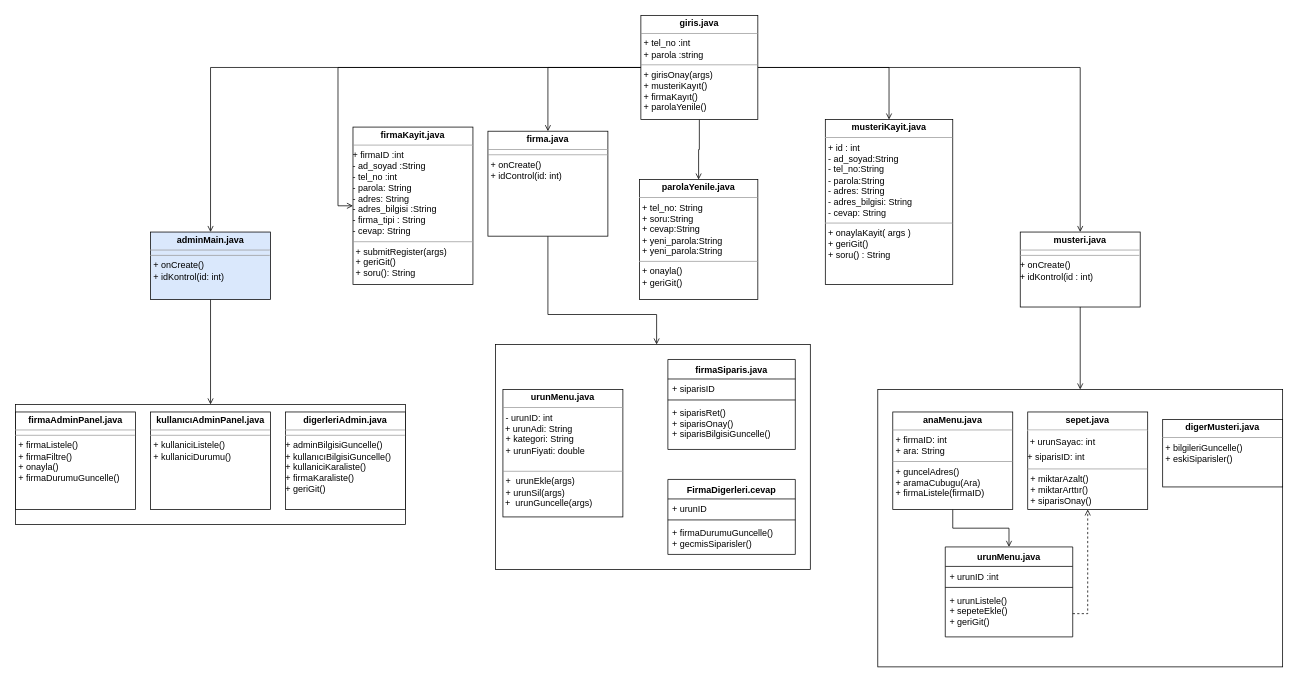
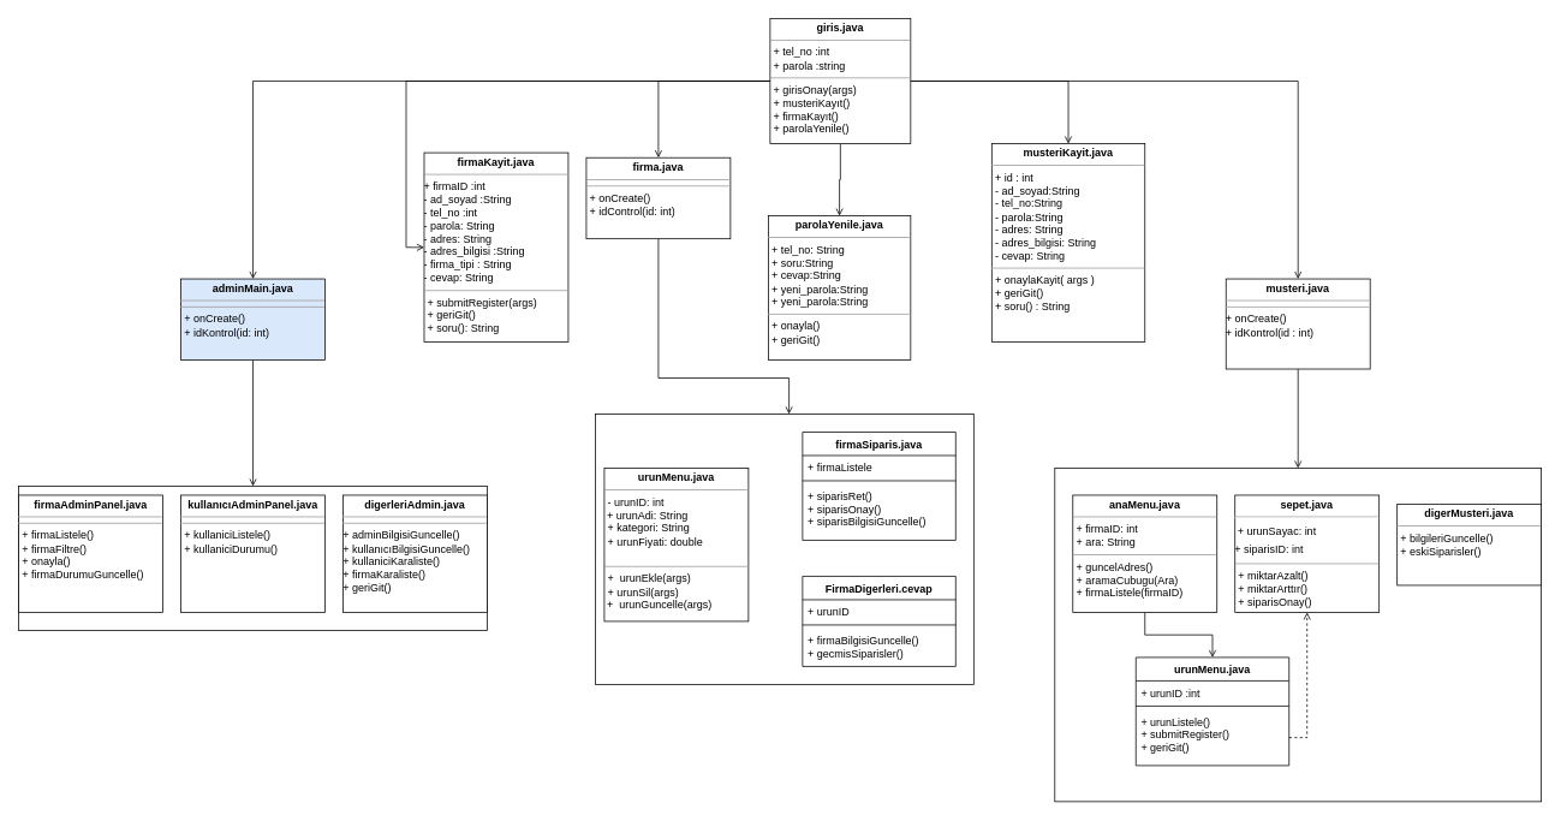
  <mxCell id="0" />
  <mxCell id="1" parent="0" />
  <mxCell id="2" style="edgeStyle=orthogonalEdgeStyle;rounded=0;orthogonalLoop=1;jettySize=auto;html=1;entryX=0;entryY=0.5;entryDx=0;entryDy=0;endArrow=open;endFill=0;" edge="1" parent="1" source="8" target="11"><mxGeometry relative="1" as="geometry" /></mxCell>
  <mxCell id="3" style="edgeStyle=orthogonalEdgeStyle;rounded=0;orthogonalLoop=1;jettySize=auto;html=1;endArrow=open;endFill=0;entryX=0.5;entryY=0;entryDx=0;entryDy=0;" edge="1" parent="1" source="8" target="14"><mxGeometry relative="1" as="geometry"><mxPoint x="1360" y="-201" as="targetPoint" /></mxGeometry></mxCell>
  <mxCell id="4" style="edgeStyle=orthogonalEdgeStyle;rounded=0;orthogonalLoop=1;jettySize=auto;html=1;entryX=0.5;entryY=0;entryDx=0;entryDy=0;endArrow=open;endFill=0;" edge="1" parent="1" source="8" target="13"><mxGeometry relative="1" as="geometry" /></mxCell>
  <mxCell id="5" style="edgeStyle=orthogonalEdgeStyle;rounded=0;orthogonalLoop=1;jettySize=auto;html=1;entryX=0.5;entryY=0;entryDx=0;entryDy=0;endArrow=open;endFill=0;" edge="1" parent="1" source="8" target="10"><mxGeometry relative="1" as="geometry" /></mxCell>
  <mxCell id="6" style="edgeStyle=orthogonalEdgeStyle;rounded=0;orthogonalLoop=1;jettySize=auto;html=1;endArrow=open;endFill=0;" edge="1" parent="1" source="8" target="16"><mxGeometry relative="1" as="geometry" /></mxCell>
  <mxCell id="7" style="edgeStyle=orthogonalEdgeStyle;rounded=0;orthogonalLoop=1;jettySize=auto;html=1;entryX=0.5;entryY=0;entryDx=0;entryDy=0;endArrow=open;endFill=0;" edge="1" parent="1" source="8" target="28"><mxGeometry relative="1" as="geometry"><mxPoint x="932" y="259" as="targetPoint" /></mxGeometry></mxCell>
  <mxCell id="8" value="&lt;p style=&quot;margin: 0px ; margin-top: 4px ; text-align: center&quot;&gt;&lt;b&gt;giris.java&lt;/b&gt;&lt;/p&gt;&lt;hr size=&quot;1&quot;&gt;&lt;p style=&quot;margin: 0px ; margin-left: 4px&quot;&gt;+ tel_no :int&lt;/p&gt;&lt;p style=&quot;margin: 0px ; margin-left: 4px&quot;&gt;&lt;span&gt;+ parola :string&lt;/span&gt;&lt;/p&gt;&lt;hr size=&quot;1&quot;&gt;&lt;p style=&quot;margin: 0px ; margin-left: 4px&quot;&gt;+ girisOnay(args)&lt;/p&gt;&lt;p style=&quot;margin: 0px ; margin-left: 4px&quot;&gt;+ musteriKayıt()&lt;/p&gt;&lt;p style=&quot;margin: 0px ; margin-left: 4px&quot;&gt;+ firmaKayıt()&lt;/p&gt;&lt;p style=&quot;margin: 0px ; margin-left: 4px&quot;&gt;+ parolaYenile()&lt;br&gt;&lt;/p&gt;&lt;p style=&quot;margin: 0px ; margin-left: 4px&quot;&gt;&lt;br&gt;&lt;/p&gt;" style="verticalAlign=top;align=left;overflow=fill;fontSize=12;fontFamily=Helvetica;html=1;" vertex="1" parent="1"><mxGeometry x="854" y="20" width="156" height="139" as="geometry" /></mxCell>
  <mxCell id="9" style="edgeStyle=orthogonalEdgeStyle;rounded=0;orthogonalLoop=1;jettySize=auto;html=1;endArrow=open;endFill=0;" edge="1" parent="1" source="10" target="21"><mxGeometry relative="1" as="geometry"><Array as="points"><mxPoint x="730" y="419" /><mxPoint x="875" y="419" /></Array></mxGeometry></mxCell>
- <mxCell id="10" value="&lt;p style=&quot;margin: 0px ; margin-top: 4px ; text-align: center&quot;&gt;&lt;b&gt;firma.java&lt;/b&gt;&lt;/p&gt;&lt;hr size=&quot;1&quot;&gt;&lt;hr size=&quot;1&quot;&gt;&lt;p style=&quot;margin: 0px ; margin-left: 4px&quot;&gt;+ onCreate()&lt;/p&gt;&lt;p style=&quot;margin: 0px ; margin-left: 4px&quot;&gt;+ idControl(id: int)&lt;br&gt;&lt;/p&gt;" style="verticalAlign=top;align=left;overflow=fill;fontSize=12;fontFamily=Helvetica;html=1;" vertex="1" parent="1"><mxGeometry x="650" y="174.5" width="160" height="140" as="geometry" /></mxCell>
+ <mxCell id="10" value="&lt;p style=&quot;margin: 0px ; margin-top: 4px ; text-align: center&quot;&gt;&lt;b&gt;firma.java&lt;/b&gt;&lt;/p&gt;&lt;hr size=&quot;1&quot;&gt;&lt;hr size=&quot;1&quot;&gt;&lt;p style=&quot;margin: 0px ; margin-left: 4px&quot;&gt;+ onCreate()&lt;/p&gt;&lt;p style=&quot;margin: 0px ; margin-left: 4px&quot;&gt;+ idControl(id: int)&lt;br&gt;&lt;/p&gt;" style="verticalAlign=top;align=left;overflow=fill;fontSize=12;fontFamily=Helvetica;html=1;" vertex="1" parent="1"><mxGeometry x="650" y="174.5" width="160" height="90" as="geometry" /></mxCell>
  <mxCell id="11" value="&lt;p style=&quot;margin: 0px ; margin-top: 4px ; text-align: center&quot;&gt;&lt;b&gt;firmaKayit.java&lt;/b&gt;&lt;br&gt;&lt;/p&gt;&lt;hr size=&quot;1&quot;&gt;+ firmaID :int&lt;br&gt;- ad_soyad :String&lt;br&gt;- tel_no :int&lt;br&gt;- parola: String&lt;br&gt;- adres: String&lt;br&gt;- adres_bilgisi :String&lt;br&gt;&lt;div&gt;- firma_tipi : String&lt;/div&gt;&lt;div&gt;- cevap: String&lt;br&gt;&lt;/div&gt;&lt;hr size=&quot;1&quot;&gt;&lt;p style=&quot;margin: 0px ; margin-left: 4px&quot;&gt;+ submitRegister(args)&lt;/p&gt;&lt;p style=&quot;margin: 0px ; margin-left: 4px&quot;&gt;+ geriGit()&lt;/p&gt;&lt;p style=&quot;margin: 0px ; margin-left: 4px&quot;&gt;+ soru(): String&lt;br&gt;&lt;/p&gt;" style="verticalAlign=top;align=left;overflow=fill;fontSize=12;fontFamily=Helvetica;html=1;" vertex="1" parent="1"><mxGeometry x="470" y="169" width="160" height="210" as="geometry" /></mxCell>
  <mxCell id="12" style="edgeStyle=orthogonalEdgeStyle;rounded=0;orthogonalLoop=1;jettySize=auto;html=1;entryX=0.5;entryY=0;entryDx=0;entryDy=0;endArrow=open;endFill=0;" edge="1" parent="1" source="13" target="23"><mxGeometry relative="1" as="geometry"><Array as="points"><mxPoint x="1440" y="379" /><mxPoint x="1440" y="379" /></Array></mxGeometry></mxCell>
  <mxCell id="13" value="&lt;p style=&quot;margin: 0px ; margin-top: 4px ; text-align: center&quot;&gt;&lt;b&gt;musteri.java&lt;/b&gt;&lt;br&gt;&lt;/p&gt;&lt;hr size=&quot;1&quot;&gt;&lt;hr size=&quot;1&quot;&gt;&lt;div&gt;+ onCreate()&lt;br&gt;&lt;/div&gt;&lt;div&gt;+ idKontrol(id : int)&lt;br&gt;&lt;/div&gt;" style="verticalAlign=top;align=left;overflow=fill;fontSize=12;fontFamily=Helvetica;html=1;" vertex="1" parent="1"><mxGeometry x="1360" y="309" width="160" height="100" as="geometry" /></mxCell>
  <mxCell id="14" value="&lt;p style=&quot;margin: 0px ; margin-top: 4px ; text-align: center&quot;&gt;&lt;b&gt;musteriKayit.java&lt;/b&gt;&lt;br&gt;&lt;/p&gt;&lt;hr size=&quot;1&quot;&gt;&lt;p style=&quot;margin: 0px ; margin-left: 4px&quot;&gt;+ id : int&lt;br&gt;- ad_soyad:String&lt;br&gt;- tel_no:String&lt;br&gt;- parola:String &lt;br&gt;- adres: String&lt;br&gt;- a&lt;span&gt;dres_bilgisi: String&lt;/span&gt;&lt;/p&gt;&lt;p style=&quot;margin: 0px ; margin-left: 4px&quot;&gt;- &lt;span&gt;cevap: String&lt;/span&gt;&lt;/p&gt;&lt;hr size=&quot;1&quot;&gt;&lt;p style=&quot;margin: 0px ; margin-left: 4px&quot;&gt;+ onaylaKayit( args )&lt;br&gt;+ geriGit()&lt;/p&gt;&lt;p style=&quot;margin: 0px ; margin-left: 4px&quot;&gt;+ soru() : String&lt;br&gt;&lt;/p&gt;&lt;p style=&quot;margin: 0px ; margin-left: 4px&quot;&gt;&lt;br&gt;&lt;/p&gt;" style="verticalAlign=top;align=left;overflow=fill;fontSize=12;fontFamily=Helvetica;html=1;" vertex="1" parent="1"><mxGeometry x="1100" y="159" width="170" height="220" as="geometry" /></mxCell>
  <mxCell id="15" style="edgeStyle=orthogonalEdgeStyle;rounded=0;orthogonalLoop=1;jettySize=auto;html=1;endArrow=open;endFill=0;entryX=0.5;entryY=0;entryDx=0;entryDy=0;" edge="1" parent="1" source="16" target="17"><mxGeometry relative="1" as="geometry"><mxPoint x="490" y="449" as="targetPoint" /></mxGeometry></mxCell>
  <mxCell id="16" value="&lt;p style=&quot;margin: 0px ; margin-top: 4px ; text-align: center&quot;&gt;&lt;b&gt;adminMain.java&lt;/b&gt;&lt;/p&gt;&lt;hr size=&quot;1&quot;&gt;&lt;hr size=&quot;1&quot;&gt;&lt;p style=&quot;margin: 0px ; margin-left: 4px&quot;&gt;+ onCreate()&lt;/p&gt;&lt;p style=&quot;margin: 0px ; margin-left: 4px&quot;&gt;+ idKontrol(id: int)&lt;br&gt;&lt;/p&gt;" style="verticalAlign=top;align=left;overflow=fill;fontSize=12;fontFamily=Helvetica;html=1;fillColor=#dae8fc;" vertex="1" parent="1"><mxGeometry x="200" y="309" width="160" height="90" as="geometry" /></mxCell>
  <mxCell id="17" value="" style="rounded=0;whiteSpace=wrap;html=1;fontStyle=4" vertex="1" parent="1"><mxGeometry x="20" y="539" width="520" height="160" as="geometry" /></mxCell>
  <mxCell id="18" value="&lt;p style=&quot;margin: 0px ; margin-top: 4px ; text-align: center&quot;&gt;&lt;b&gt;firmaAdminPanel.java&lt;/b&gt;&lt;/p&gt;&lt;hr size=&quot;1&quot;&gt;&lt;hr size=&quot;1&quot;&gt;&lt;p style=&quot;margin: 0px ; margin-left: 4px&quot;&gt;+ firmaListele()&lt;/p&gt;&lt;p style=&quot;margin: 0px ; margin-left: 4px&quot;&gt;+ firmaFiltre()&lt;/p&gt;&lt;p style=&quot;margin: 0px ; margin-left: 4px&quot;&gt;+ onayla()&lt;/p&gt;&lt;p style=&quot;margin: 0px ; margin-left: 4px&quot;&gt;+ firmaDurumuGuncelle()&lt;br&gt;&lt;/p&gt;&lt;p style=&quot;margin: 0px ; margin-left: 4px&quot;&gt;&lt;br&gt;&lt;/p&gt;&lt;p style=&quot;margin: 0px ; margin-left: 4px&quot;&gt;&lt;br&gt;&lt;/p&gt;" style="verticalAlign=top;align=left;overflow=fill;fontSize=12;fontFamily=Helvetica;html=1;" vertex="1" parent="1"><mxGeometry x="20" y="549" width="160" height="130" as="geometry" /></mxCell>
  <mxCell id="19" value="&lt;p style=&quot;margin: 0px ; margin-top: 4px ; text-align: center&quot;&gt;&lt;b&gt;kullanıcıAdminPanel.java&lt;/b&gt;&lt;/p&gt;&lt;hr size=&quot;1&quot;&gt;&lt;hr size=&quot;1&quot;&gt;&lt;p style=&quot;margin: 0px ; margin-left: 4px&quot;&gt;+ kullaniciListele()&lt;/p&gt;&lt;p style=&quot;margin: 0px ; margin-left: 4px&quot;&gt;+ kullaniciDurumu()&lt;/p&gt;" style="verticalAlign=top;align=left;overflow=fill;fontSize=12;fontFamily=Helvetica;html=1;" vertex="1" parent="1"><mxGeometry x="200" y="549" width="160" height="130" as="geometry" /></mxCell>
  <mxCell id="20" value="&lt;p style=&quot;margin: 0px ; margin-top: 4px ; text-align: center&quot;&gt;&lt;b&gt;digerleriAdmin.java&lt;/b&gt;&lt;br&gt;&lt;/p&gt;&lt;hr size=&quot;1&quot;&gt;&lt;hr size=&quot;1&quot;&gt;&lt;div&gt;+ adminBilgisiGuncelle()&lt;/div&gt;&lt;div&gt;+ kullanıcıBilgisiGuncelle()&lt;/div&gt;&lt;div&gt;+ kullaniciKaraliste()&lt;/div&gt;&lt;div&gt;+ firmaKaraliste()&lt;/div&gt;&lt;div&gt;+ geriGit()&lt;br&gt;&lt;/div&gt;" style="verticalAlign=top;align=left;overflow=fill;fontSize=12;fontFamily=Helvetica;html=1;" vertex="1" parent="1"><mxGeometry x="380" y="549" width="160" height="130" as="geometry" /></mxCell>
  <mxCell id="21" value="" style="rounded=0;whiteSpace=wrap;html=1;" vertex="1" parent="1"><mxGeometry x="660" y="459" width="420" height="300" as="geometry" /></mxCell>
  <mxCell id="22" value="&lt;p style=&quot;margin: 0px ; margin-top: 4px ; text-align: center&quot;&gt;&lt;b&gt;urunMenu.java&lt;/b&gt;&lt;/p&gt;&lt;hr size=&quot;1&quot;&gt;&lt;p style=&quot;margin: 0px ; margin-left: 4px&quot;&gt;- urunID: int&lt;/p&gt;&amp;nbsp;+ urunAdi: String&lt;p style=&quot;margin: 0px ; margin-left: 4px&quot;&gt;+ kategori: String&lt;/p&gt;&lt;p style=&quot;margin: 0px ; margin-left: 4px&quot;&gt;+ urunFiyati: double&lt;/p&gt;&lt;p style=&quot;margin: 0px ; margin-left: 4px&quot;&gt;&amp;nbsp;&lt;/p&gt;&lt;hr size=&quot;1&quot;&gt;&lt;p style=&quot;margin: 0px ; margin-left: 4px&quot;&gt;+&amp;nbsp; urunEkle(args)&lt;/p&gt;&lt;p style=&quot;margin: 0px ; margin-left: 4px&quot;&gt;+ urunSil(args)&lt;br&gt;&lt;/p&gt;&amp;nbsp;+&amp;nbsp; urunGuncelle(args)&amp;nbsp; &amp;nbsp;" style="verticalAlign=top;align=left;overflow=fill;fontSize=12;fontFamily=Helvetica;html=1;" vertex="1" parent="1"><mxGeometry x="670" y="519" width="160" height="170" as="geometry" /></mxCell>
  <mxCell id="23" value="" style="rounded=0;whiteSpace=wrap;html=1;" vertex="1" parent="1"><mxGeometry x="1170" y="519" width="540" height="370" as="geometry" /></mxCell>
  <mxCell id="24" style="edgeStyle=orthogonalEdgeStyle;rounded=0;orthogonalLoop=1;jettySize=auto;html=1;entryX=0.5;entryY=0;entryDx=0;entryDy=0;endArrow=open;endFill=0;" edge="1" parent="1" source="25" target="29"><mxGeometry relative="1" as="geometry" /></mxCell>
  <mxCell id="25" value="&lt;p style=&quot;margin: 0px ; margin-top: 4px ; text-align: center&quot;&gt;&lt;b&gt;anaMenu.java&lt;/b&gt;&lt;/p&gt;&lt;hr size=&quot;1&quot;&gt;&lt;p style=&quot;margin: 0px ; margin-left: 4px&quot;&gt;+ firmaID: int&lt;br&gt;&lt;/p&gt;&lt;p style=&quot;margin: 0px ; margin-left: 4px&quot;&gt;+ ara: String&lt;br&gt;&lt;/p&gt;&lt;hr size=&quot;1&quot;&gt;&lt;p style=&quot;margin: 0px ; margin-left: 4px&quot;&gt;+ guncelAdres()&lt;/p&gt;&lt;p style=&quot;margin: 0px ; margin-left: 4px&quot;&gt;+ aramaCubugu(Ara) &lt;br&gt;&lt;/p&gt;&lt;p style=&quot;margin: 0px ; margin-left: 4px&quot;&gt;+ firmaListele(firmaID)&lt;/p&gt;&lt;br&gt;&lt;p style=&quot;margin: 0px ; margin-left: 4px&quot;&gt;&lt;br&gt;&lt;/p&gt;&lt;p style=&quot;margin: 0px ; margin-left: 4px&quot;&gt;&lt;br&gt;&lt;/p&gt;" style="verticalAlign=top;align=left;overflow=fill;fontSize=12;fontFamily=Helvetica;html=1;" vertex="1" parent="1"><mxGeometry x="1190" y="549" width="160" height="130" as="geometry" /></mxCell>
  <mxCell id="26" value="&lt;p style=&quot;margin: 0px ; margin-top: 4px ; text-align: center&quot;&gt;&lt;b&gt;sepet.java&lt;/b&gt;&lt;/p&gt;&lt;hr&gt;&lt;p style=&quot;margin: 4px 0px 0px&quot; align=&quot;left&quot;&gt;&lt;span style=&quot;line-height: 140%&quot;&gt;&amp;nbsp;+ urunSayac: int&lt;br&gt;&lt;/span&gt;&lt;/p&gt;&lt;p style=&quot;margin: 4px 0px 0px&quot; align=&quot;left&quot;&gt;&lt;span style=&quot;line-height: 140%&quot;&gt;+ siparisID: int&lt;br&gt;&lt;/span&gt;&lt;/p&gt;&lt;hr size=&quot;1&quot;&gt;&lt;p style=&quot;margin: 0px ; margin-left: 4px&quot;&gt;+ miktarAzalt()&lt;/p&gt;&lt;p style=&quot;margin: 0px ; margin-left: 4px&quot;&gt;+ miktarArttır()&lt;br&gt;&lt;/p&gt;&lt;p style=&quot;margin: 0px ; margin-left: 4px&quot;&gt;+ siparisOnay()&lt;br&gt;&lt;/p&gt;" style="verticalAlign=top;align=left;overflow=fill;fontSize=12;fontFamily=Helvetica;html=1;" vertex="1" parent="1"><mxGeometry x="1370" y="549" width="160" height="130" as="geometry" /></mxCell>
  <mxCell id="27" value="&lt;p style=&quot;margin: 0px ; margin-top: 4px ; text-align: center&quot;&gt;&lt;b&gt;digerMusteri.java&lt;/b&gt;&lt;/p&gt;&lt;hr size=&quot;1&quot;&gt;&lt;p style=&quot;margin: 0px ; margin-left: 4px&quot;&gt;+ bilgileriGuncelle()&lt;/p&gt;&lt;p style=&quot;margin: 0px ; margin-left: 4px&quot;&gt;+ eskiSiparisler&lt;span&gt;()&lt;/span&gt;&lt;/p&gt;" style="verticalAlign=top;align=left;overflow=fill;fontSize=12;fontFamily=Helvetica;html=1;" vertex="1" parent="1"><mxGeometry x="1550" y="559" width="160" height="90" as="geometry" /></mxCell>
  <mxCell id="28" value="&lt;p style=&quot;margin: 0px ; margin-top: 4px ; text-align: center&quot;&gt;&lt;b&gt;parolaYenile.java&lt;/b&gt;&lt;/p&gt;&lt;hr size=&quot;1&quot;&gt;&lt;p style=&quot;margin: 0px ; margin-left: 4px&quot;&gt;+ tel_no: String&lt;/p&gt;&lt;p style=&quot;margin: 0px ; margin-left: 4px&quot;&gt;+ soru:String&lt;/p&gt;&lt;p style=&quot;margin: 0px ; margin-left: 4px&quot;&gt;+ cevap:String&lt;/p&gt;&lt;p style=&quot;margin: 0px ; margin-left: 4px&quot;&gt;+ yeni_parola:String&lt;/p&gt;&lt;p style=&quot;margin: 0px ; margin-left: 4px&quot;&gt;+ yeni_parola:String&lt;br&gt;&lt;/p&gt;&lt;hr size=&quot;1&quot;&gt;&lt;p style=&quot;margin: 0px ; margin-left: 4px&quot;&gt;+ onayla()&lt;/p&gt;&lt;p style=&quot;margin: 0px ; margin-left: 4px&quot;&gt;+ geriGit()&lt;br&gt;&lt;/p&gt;&lt;p style=&quot;margin: 0px ; margin-left: 4px&quot;&gt;&lt;br&gt;&lt;/p&gt;" style="verticalAlign=top;align=left;overflow=fill;fontSize=12;fontFamily=Helvetica;html=1;" vertex="1" parent="1"><mxGeometry x="852" y="239" width="158" height="160" as="geometry" /></mxCell>
  <mxCell id="29" value="urunMenu.java" style="swimlane;fontStyle=1;align=center;verticalAlign=top;childLayout=stackLayout;horizontal=1;startSize=26;horizontalStack=0;resizeParent=1;resizeParentMax=0;resizeLast=0;collapsible=1;marginBottom=0;" vertex="1" parent="1"><mxGeometry x="1260" y="729" width="170" height="120" as="geometry" /></mxCell>
  <mxCell id="30" value="+ urunID :int" style="text;strokeColor=none;fillColor=none;align=left;verticalAlign=top;spacingLeft=4;spacingRight=4;overflow=hidden;rotatable=0;points=[[0,0.5],[1,0.5]];portConstraint=eastwest;" vertex="1" parent="29"><mxGeometry y="26" width="170" height="24" as="geometry" /></mxCell>
  <mxCell id="31" value="" style="line;strokeWidth=1;fillColor=none;align=left;verticalAlign=middle;spacingTop=-1;spacingLeft=3;spacingRight=3;rotatable=0;labelPosition=right;points=[];portConstraint=eastwest;" vertex="1" parent="29"><mxGeometry y="50" width="170" height="8" as="geometry" /></mxCell>
- <mxCell id="32" value="+ urunListele()&#10;+ sepeteEkle()&#10;+ geriGit()&#10;" style="text;strokeColor=none;fillColor=none;align=left;verticalAlign=top;spacingLeft=4;spacingRight=4;overflow=hidden;rotatable=0;points=[[0,0.5],[1,0.5]];portConstraint=eastwest;dashed=1;" vertex="1" parent="29"><mxGeometry y="58" width="170" height="62" as="geometry" /></mxCell>
+ <mxCell id="32" value="+ urunListele()&#10;+ submitRegister()&#10;+ geriGit()&#10;" style="text;strokeColor=none;fillColor=none;align=left;verticalAlign=top;spacingLeft=4;spacingRight=4;overflow=hidden;rotatable=0;points=[[0,0.5],[1,0.5]];portConstraint=eastwest;dashed=1;" vertex="1" parent="29"><mxGeometry y="58" width="170" height="62" as="geometry" /></mxCell>
  <mxCell id="33" style="edgeStyle=orthogonalEdgeStyle;rounded=0;orthogonalLoop=1;jettySize=auto;html=1;endArrow=open;endFill=0;dashed=1;" edge="1" parent="1" source="32" target="26"><mxGeometry relative="1" as="geometry" /></mxCell>
  <mxCell id="34" value="FirmaDigerleri.cevap" style="swimlane;fontStyle=1;align=center;verticalAlign=top;childLayout=stackLayout;horizontal=1;startSize=26;horizontalStack=0;resizeParent=1;resizeParentMax=0;resizeLast=0;collapsible=1;marginBottom=0;" vertex="1" parent="1"><mxGeometry x="890" y="639" width="170" height="100" as="geometry" /></mxCell>
  <mxCell id="35" value="+ urunID" style="text;strokeColor=none;fillColor=none;align=left;verticalAlign=top;spacingLeft=4;spacingRight=4;overflow=hidden;rotatable=0;points=[[0,0.5],[1,0.5]];portConstraint=eastwest;" vertex="1" parent="34"><mxGeometry y="26" width="170" height="24" as="geometry" /></mxCell>
  <mxCell id="36" value="" style="line;strokeWidth=1;fillColor=none;align=left;verticalAlign=middle;spacingTop=-1;spacingLeft=3;spacingRight=3;rotatable=0;labelPosition=right;points=[];portConstraint=eastwest;" vertex="1" parent="34"><mxGeometry y="50" width="170" height="8" as="geometry" /></mxCell>
- <mxCell id="37" value="+ firmaDurumuGuncelle()&#10;+ gecmisSiparisler()&#10;" style="text;strokeColor=none;fillColor=none;align=left;verticalAlign=top;spacingLeft=4;spacingRight=4;overflow=hidden;rotatable=0;points=[[0,0.5],[1,0.5]];portConstraint=eastwest;dashed=1;" vertex="1" parent="34"><mxGeometry y="58" width="170" height="42" as="geometry" /></mxCell>
+ <mxCell id="37" value="+ firmaBilgisiGuncelle()&#10;+ gecmisSiparisler()&#10;" style="text;strokeColor=none;fillColor=none;align=left;verticalAlign=top;spacingLeft=4;spacingRight=4;overflow=hidden;rotatable=0;points=[[0,0.5],[1,0.5]];portConstraint=eastwest;dashed=1;" vertex="1" parent="34"><mxGeometry y="58" width="170" height="42" as="geometry" /></mxCell>
  <mxCell id="38" value="firmaSiparis.java" style="swimlane;fontStyle=1;align=center;verticalAlign=top;childLayout=stackLayout;horizontal=1;startSize=26;horizontalStack=0;resizeParent=1;resizeParentMax=0;resizeLast=0;collapsible=1;marginBottom=0;" vertex="1" parent="1"><mxGeometry x="890" y="479" width="170" height="120" as="geometry" /></mxCell>
- <mxCell id="39" value="+ siparisID" style="text;strokeColor=none;fillColor=none;align=left;verticalAlign=top;spacingLeft=4;spacingRight=4;overflow=hidden;rotatable=0;points=[[0,0.5],[1,0.5]];portConstraint=eastwest;" vertex="1" parent="38"><mxGeometry y="26" width="170" height="24" as="geometry" /></mxCell>
+ <mxCell id="39" value="+ firmaListele" style="text;strokeColor=none;fillColor=none;align=left;verticalAlign=top;spacingLeft=4;spacingRight=4;overflow=hidden;rotatable=0;points=[[0,0.5],[1,0.5]];portConstraint=eastwest;" vertex="1" parent="38"><mxGeometry y="26" width="170" height="24" as="geometry" /></mxCell>
  <mxCell id="40" value="" style="line;strokeWidth=1;fillColor=none;align=left;verticalAlign=middle;spacingTop=-1;spacingLeft=3;spacingRight=3;rotatable=0;labelPosition=right;points=[];portConstraint=eastwest;" vertex="1" parent="38"><mxGeometry y="50" width="170" height="8" as="geometry" /></mxCell>
  <mxCell id="41" value="+ siparisRet()&#10;+ siparisOnay()&#10;+ siparisBilgisiGuncelle()&#10;" style="text;strokeColor=none;fillColor=none;align=left;verticalAlign=top;spacingLeft=4;spacingRight=4;overflow=hidden;rotatable=0;points=[[0,0.5],[1,0.5]];portConstraint=eastwest;dashed=1;" vertex="1" parent="38"><mxGeometry y="58" width="170" height="62" as="geometry" /></mxCell>
